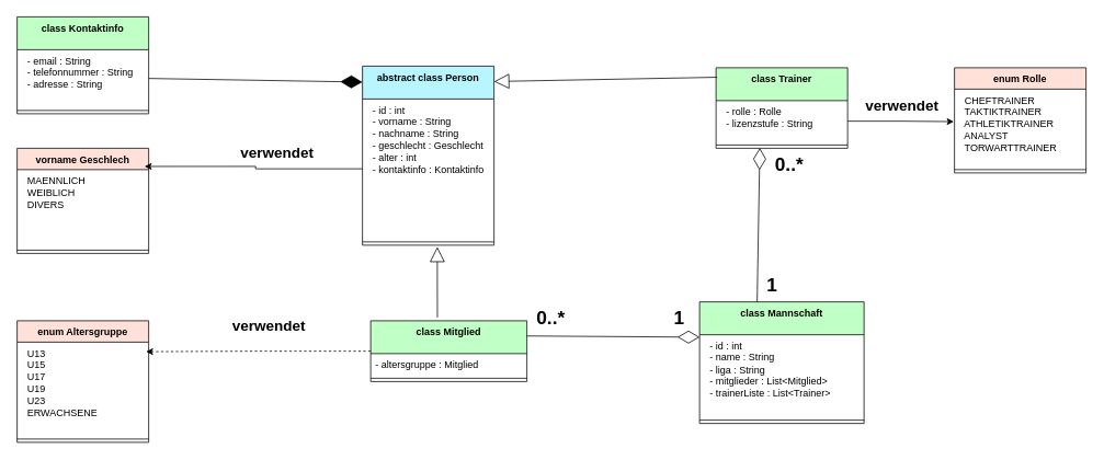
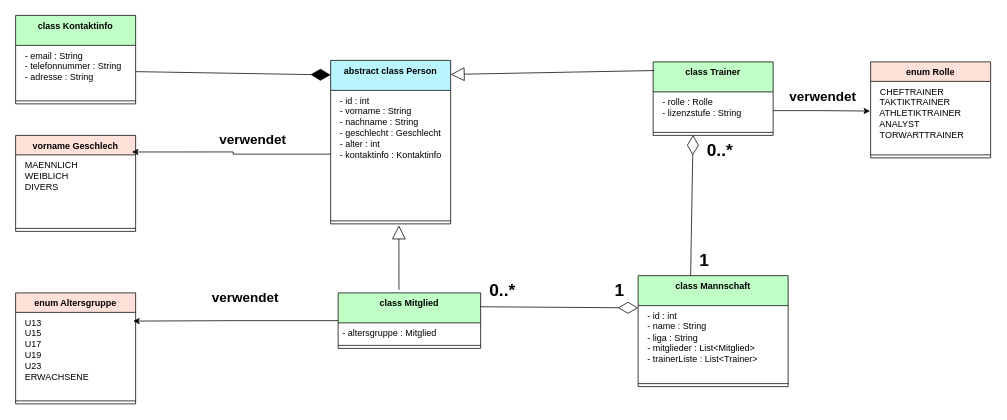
  <mxCell id="0" />
  <mxCell id="1" parent="0" />
  <mxCell id="2" value="vorname Geschlech" style="swimlane;fontStyle=1;align=center;verticalAlign=top;childLayout=stackLayout;horizontal=1;startSize=26;horizontalStack=0;resizeParent=1;resizeParentMax=0;resizeLast=0;collapsible=1;marginBottom=0;whiteSpace=wrap;html=1;fillColor=#FFE1D9;" vertex="1" parent="1"><mxGeometry x="20" y="180" width="160" height="128" as="geometry" /></mxCell>
  <mxCell id="3" value="&lt;div&gt;&amp;nbsp; MAENNLICH&lt;/div&gt;&lt;div&gt;&amp;nbsp; WEIBLICH&lt;/div&gt;&lt;div&gt;&amp;nbsp; DIVERS&lt;/div&gt;" style="text;strokeColor=none;fillColor=none;align=left;verticalAlign=top;spacingLeft=4;spacingRight=4;overflow=hidden;rotatable=0;points=[[0,0.5],[1,0.5]];portConstraint=eastwest;whiteSpace=wrap;html=1;" vertex="1" parent="2"><mxGeometry y="26" width="160" height="94" as="geometry" /></mxCell>
  <mxCell id="4" value="" style="line;strokeWidth=1;fillColor=none;align=left;verticalAlign=middle;spacingTop=-1;spacingLeft=3;spacingRight=3;rotatable=0;labelPosition=right;points=[];portConstraint=eastwest;strokeColor=inherit;" vertex="1" parent="2"><mxGeometry y="120" width="160" height="8" as="geometry" /></mxCell>
  <mxCell id="5" value="enum Altersgruppe" style="swimlane;fontStyle=1;align=center;verticalAlign=top;childLayout=stackLayout;horizontal=1;startSize=26;horizontalStack=0;resizeParent=1;resizeParentMax=0;resizeLast=0;collapsible=1;marginBottom=0;whiteSpace=wrap;html=1;fillColor=#FFE1D9;" vertex="1" parent="1"><mxGeometry x="20" y="390" width="160" height="148" as="geometry" /></mxCell>
  <mxCell id="6" value="&lt;div&gt;&amp;nbsp; U13&lt;/div&gt;&lt;div&gt;&amp;nbsp; U15&lt;/div&gt;&lt;div&gt;&amp;nbsp; U17&lt;/div&gt;&lt;div&gt;&amp;nbsp; U19&lt;/div&gt;&lt;div&gt;&amp;nbsp; U23&lt;/div&gt;&lt;div&gt;&amp;nbsp; ERWACHSENE&lt;/div&gt;" style="text;strokeColor=none;fillColor=none;align=left;verticalAlign=top;spacingLeft=4;spacingRight=4;overflow=hidden;rotatable=0;points=[[0,0.5],[1,0.5]];portConstraint=eastwest;whiteSpace=wrap;html=1;" vertex="1" parent="5"><mxGeometry y="26" width="160" height="114" as="geometry" /></mxCell>
  <mxCell id="7" value="" style="line;strokeWidth=1;fillColor=none;align=left;verticalAlign=middle;spacingTop=-1;spacingLeft=3;spacingRight=3;rotatable=0;labelPosition=right;points=[];portConstraint=eastwest;strokeColor=inherit;" vertex="1" parent="5"><mxGeometry y="140" width="160" height="8" as="geometry" /></mxCell>
  <mxCell id="8" value="enum Rolle" style="swimlane;fontStyle=1;align=center;verticalAlign=top;childLayout=stackLayout;horizontal=1;startSize=26;horizontalStack=0;resizeParent=1;resizeParentMax=0;resizeLast=0;collapsible=1;marginBottom=0;whiteSpace=wrap;html=1;fillColor=#FFE1D9;" vertex="1" parent="1"><mxGeometry x="1160" y="82" width="160" height="128" as="geometry" /></mxCell>
  <mxCell id="9" value="&lt;div&gt;&amp;nbsp; CHEFTRAINER&lt;/div&gt;&lt;div&gt;&amp;nbsp; TAKTIKTRAINER&lt;/div&gt;&lt;div&gt;&amp;nbsp; ATHLETIKTRAINER&lt;/div&gt;&lt;div&gt;&amp;nbsp; ANALYST&lt;/div&gt;&lt;div&gt;&amp;nbsp; TORWARTTRAINER&lt;/div&gt;" style="text;strokeColor=none;fillColor=none;align=left;verticalAlign=top;spacingLeft=4;spacingRight=4;overflow=hidden;rotatable=0;points=[[0,0.5],[1,0.5]];portConstraint=eastwest;whiteSpace=wrap;html=1;" vertex="1" parent="8"><mxGeometry y="26" width="160" height="94" as="geometry" /></mxCell>
  <mxCell id="10" value="" style="line;strokeWidth=1;fillColor=none;align=left;verticalAlign=middle;spacingTop=-1;spacingLeft=3;spacingRight=3;rotatable=0;labelPosition=right;points=[];portConstraint=eastwest;strokeColor=inherit;" vertex="1" parent="8"><mxGeometry y="120" width="160" height="8" as="geometry" /></mxCell>
  <mxCell id="11" value="class Kontaktinfo" style="swimlane;fontStyle=1;align=center;verticalAlign=top;childLayout=stackLayout;horizontal=1;startSize=40;horizontalStack=0;resizeParent=1;resizeParentMax=0;resizeLast=0;collapsible=1;marginBottom=0;whiteSpace=wrap;html=1;fillColor=#C0FFC5;" vertex="1" parent="1"><mxGeometry x="20" y="20" width="160" height="118" as="geometry" /></mxCell>
  <mxCell id="12" value="&lt;div&gt;&amp;nbsp; - email : String&lt;/div&gt;&lt;div&gt;&amp;nbsp; - telefonnummer : String&lt;/div&gt;&lt;div&gt;&amp;nbsp; - adresse : String&lt;/div&gt;" style="text;strokeColor=none;fillColor=none;align=left;verticalAlign=top;spacingLeft=4;spacingRight=4;overflow=hidden;rotatable=0;points=[[0,0.5],[1,0.5]];portConstraint=eastwest;whiteSpace=wrap;html=1;" vertex="1" parent="11"><mxGeometry y="40" width="160" height="70" as="geometry" /></mxCell>
  <mxCell id="13" value="" style="line;strokeWidth=1;fillColor=none;align=left;verticalAlign=middle;spacingTop=-1;spacingLeft=3;spacingRight=3;rotatable=0;labelPosition=right;points=[];portConstraint=eastwest;strokeColor=inherit;" vertex="1" parent="11"><mxGeometry y="110" width="160" height="8" as="geometry" /></mxCell>
  <mxCell id="14" value="abstract class Person" style="swimlane;fontStyle=1;align=center;verticalAlign=top;childLayout=stackLayout;horizontal=1;startSize=40;horizontalStack=0;resizeParent=1;resizeParentMax=0;resizeLast=0;collapsible=1;marginBottom=0;whiteSpace=wrap;html=1;fillColor=#B8F5FF;" vertex="1" parent="1"><mxGeometry x="440" y="80" width="160" height="218" as="geometry" /></mxCell>
  <mxCell id="15" value="&lt;div&gt;&amp;nbsp; - id : int&lt;/div&gt;&lt;div&gt;&amp;nbsp; - vorname : String&lt;/div&gt;&lt;div&gt;&amp;nbsp; - nachname : String&lt;/div&gt;&lt;div&gt;&amp;nbsp; - geschlecht : Geschlecht&lt;/div&gt;&lt;div&gt;&amp;nbsp; - alter : int&lt;/div&gt;&lt;div&gt;&amp;nbsp; - kontaktinfo : Kontaktinfo&lt;/div&gt;" style="text;strokeColor=none;fillColor=none;align=left;verticalAlign=top;spacingLeft=4;spacingRight=4;overflow=hidden;rotatable=0;points=[[0,0.5],[1,0.5]];portConstraint=eastwest;whiteSpace=wrap;html=1;" vertex="1" parent="14"><mxGeometry y="40" width="160" height="170" as="geometry" /></mxCell>
  <mxCell id="16" value="" style="line;strokeWidth=1;fillColor=none;align=left;verticalAlign=middle;spacingTop=-1;spacingLeft=3;spacingRight=3;rotatable=0;labelPosition=right;points=[];portConstraint=eastwest;strokeColor=inherit;" vertex="1" parent="14"><mxGeometry y="210" width="160" height="8" as="geometry" /></mxCell>
  <mxCell id="17" value="class Mitglied" style="swimlane;fontStyle=1;align=center;verticalAlign=top;childLayout=stackLayout;horizontal=1;startSize=40;horizontalStack=0;resizeParent=1;resizeParentMax=0;resizeLast=0;collapsible=1;marginBottom=0;whiteSpace=wrap;html=1;fillColor=#C0FFC5;" vertex="1" parent="1"><mxGeometry x="450" y="390" width="190" height="74" as="geometry" /></mxCell>
  <mxCell id="18" value="- altersgruppe : Mitglied" style="text;strokeColor=none;fillColor=none;align=left;verticalAlign=top;spacingLeft=4;spacingRight=4;overflow=hidden;rotatable=0;points=[[0,0.5],[1,0.5]];portConstraint=eastwest;whiteSpace=wrap;html=1;" vertex="1" parent="17"><mxGeometry y="40" width="190" height="26" as="geometry" /></mxCell>
  <mxCell id="19" value="" style="line;strokeWidth=1;fillColor=none;align=left;verticalAlign=middle;spacingTop=-1;spacingLeft=3;spacingRight=3;rotatable=0;labelPosition=right;points=[];portConstraint=eastwest;strokeColor=inherit;" vertex="1" parent="17"><mxGeometry y="66" width="190" height="8" as="geometry" /></mxCell>
  <mxCell id="20" value="class Mannschaft" style="swimlane;fontStyle=1;align=center;verticalAlign=top;childLayout=stackLayout;horizontal=1;startSize=40;horizontalStack=0;resizeParent=1;resizeParentMax=0;resizeLast=0;collapsible=1;marginBottom=0;whiteSpace=wrap;html=1;fillColor=#C0FFC5;" vertex="1" parent="1"><mxGeometry x="850" y="367" width="200" height="148" as="geometry" /></mxCell>
  <mxCell id="21" value="&lt;div&gt;&amp;nbsp; - id : int&lt;/div&gt;&lt;div&gt;&amp;nbsp; - name : String&lt;/div&gt;&lt;div&gt;&amp;nbsp; - liga : String&lt;/div&gt;&lt;div&gt;&amp;nbsp; - mitglieder : List&amp;lt;Mitglied&amp;gt;&lt;/div&gt;&lt;div&gt;&amp;nbsp; - trainerListe : List&amp;lt;Trainer&amp;gt;&lt;/div&gt;" style="text;strokeColor=none;fillColor=none;align=left;verticalAlign=top;spacingLeft=4;spacingRight=4;overflow=hidden;rotatable=0;points=[[0,0.5],[1,0.5]];portConstraint=eastwest;whiteSpace=wrap;html=1;" vertex="1" parent="20"><mxGeometry y="40" width="200" height="100" as="geometry" /></mxCell>
  <mxCell id="22" value="" style="line;strokeWidth=1;fillColor=none;align=left;verticalAlign=middle;spacingTop=-1;spacingLeft=3;spacingRight=3;rotatable=0;labelPosition=right;points=[];portConstraint=eastwest;strokeColor=inherit;" vertex="1" parent="20"><mxGeometry y="140" width="200" height="8" as="geometry" /></mxCell>
  <mxCell id="23" value="class Trainer" style="swimlane;fontStyle=1;align=center;verticalAlign=top;childLayout=stackLayout;horizontal=1;startSize=40;horizontalStack=0;resizeParent=1;resizeParentMax=0;resizeLast=0;collapsible=1;marginBottom=0;whiteSpace=wrap;html=1;fillColor=#C0FFC5;" vertex="1" parent="1"><mxGeometry x="870" y="82" width="160" height="98" as="geometry" /></mxCell>
  <mxCell id="24" value="&lt;div&gt;&amp;nbsp; - rolle : Rolle&lt;/div&gt;&lt;div&gt;&amp;nbsp; - lizenzstufe : String&lt;/div&gt;" style="text;strokeColor=none;fillColor=none;align=left;verticalAlign=top;spacingLeft=4;spacingRight=4;overflow=hidden;rotatable=0;points=[[0,0.5],[1,0.5]];portConstraint=eastwest;whiteSpace=wrap;html=1;" vertex="1" parent="23"><mxGeometry y="40" width="160" height="50" as="geometry" /></mxCell>
  <mxCell id="25" value="" style="line;strokeWidth=1;fillColor=none;align=left;verticalAlign=middle;spacingTop=-1;spacingLeft=3;spacingRight=3;rotatable=0;labelPosition=right;points=[];portConstraint=eastwest;strokeColor=inherit;" vertex="1" parent="23"><mxGeometry y="90" width="160" height="8" as="geometry" /></mxCell>
  <mxCell id="26" value="" style="endArrow=diamondThin;endFill=1;endSize=24;html=1;rounded=0;exitX=1;exitY=0.5;exitDx=0;exitDy=0;entryX=0;entryY=0.089;entryDx=0;entryDy=0;entryPerimeter=0;" edge="1" parent="1" source="12" target="14"><mxGeometry width="160" relative="1" as="geometry"><mxPoint x="340" y="250" as="sourcePoint" /><mxPoint x="500" y="250" as="targetPoint" /></mxGeometry></mxCell>
  <mxCell id="27" value="" style="endArrow=block;endSize=16;endFill=0;html=1;rounded=0;exitX=0.427;exitY=-0.054;exitDx=0;exitDy=0;exitPerimeter=0;" edge="1" parent="1" source="17"><mxGeometry width="160" relative="1" as="geometry"><mxPoint x="340" y="250" as="sourcePoint" /><mxPoint x="531" y="300" as="targetPoint" /></mxGeometry></mxCell>
  <mxCell id="28" value="" style="endArrow=block;endSize=16;endFill=0;html=1;rounded=0;exitX=0.008;exitY=0.118;exitDx=0;exitDy=0;exitPerimeter=0;entryX=1;entryY=0.086;entryDx=0;entryDy=0;entryPerimeter=0;" edge="1" parent="1" source="23" target="14"><mxGeometry width="160" relative="1" as="geometry"><mxPoint x="701" y="186" as="sourcePoint" /><mxPoint x="620" y="128" as="targetPoint" /></mxGeometry></mxCell>
  <mxCell id="29" style="edgeStyle=orthogonalEdgeStyle;rounded=0;orthogonalLoop=1;jettySize=auto;html=1;entryX=0.969;entryY=-0.041;entryDx=0;entryDy=0;entryPerimeter=0;" edge="1" parent="1" source="15" target="3"><mxGeometry relative="1" as="geometry"><mxPoint x="200" y="204" as="targetPoint" /></mxGeometry></mxCell>
- <mxCell id="30" style="edgeStyle=orthogonalEdgeStyle;rounded=0;orthogonalLoop=1;jettySize=auto;html=1;entryX=0.98;entryY=0.102;entryDx=0;entryDy=0;entryPerimeter=0;dashed=1;" edge="1" parent="1" source="17" target="6"><mxGeometry relative="1" as="geometry" /></mxCell>
+ <mxCell id="30" style="edgeStyle=orthogonalEdgeStyle;rounded=0;orthogonalLoop=1;jettySize=auto;html=1;entryX=0.98;entryY=0.102;entryDx=0;entryDy=0;entryPerimeter=0;" edge="1" parent="1" source="17" target="6"><mxGeometry relative="1" as="geometry" /></mxCell>
  <mxCell id="31" style="edgeStyle=orthogonalEdgeStyle;rounded=0;orthogonalLoop=1;jettySize=auto;html=1;entryX=-0.005;entryY=0.421;entryDx=0;entryDy=0;entryPerimeter=0;" edge="1" parent="1" source="24" target="9"><mxGeometry relative="1" as="geometry" /></mxCell>
  <mxCell id="32" value="" style="endArrow=diamondThin;endFill=0;endSize=24;html=1;rounded=0;exitX=1;exitY=0.25;exitDx=0;exitDy=0;entryX=0;entryY=0.03;entryDx=0;entryDy=0;entryPerimeter=0;" edge="1" parent="1" source="17" target="21"><mxGeometry width="160" relative="1" as="geometry"><mxPoint x="740" y="250" as="sourcePoint" /><mxPoint x="900" y="250" as="targetPoint" /></mxGeometry></mxCell>
  <mxCell id="33" value="" style="endArrow=diamondThin;endFill=0;endSize=24;html=1;rounded=0;exitX=1;exitY=0.25;exitDx=0;exitDy=0;entryX=0.333;entryY=0.95;entryDx=0;entryDy=0;entryPerimeter=0;" edge="1" parent="1" target="25"><mxGeometry width="160" relative="1" as="geometry"><mxPoint x="920" y="367" as="sourcePoint" /><mxPoint x="1130" y="368" as="targetPoint" /></mxGeometry></mxCell>
  <mxCell id="34" value="1" style="text;whiteSpace=wrap;strokeWidth=5;fontSize=23;fontStyle=1" vertex="1" parent="1"><mxGeometry x="817" y="367" width="20" height="40" as="geometry" /></mxCell>
  <mxCell id="35" value="0..*" style="text;whiteSpace=wrap;strokeWidth=5;fontSize=23;fontStyle=1" vertex="1" parent="1"><mxGeometry x="650" y="367" width="50" height="40" as="geometry" /></mxCell>
  <mxCell id="36" value="1" style="text;whiteSpace=wrap;strokeWidth=5;fontSize=23;fontStyle=1" vertex="1" parent="1"><mxGeometry x="930" y="327" width="20" height="40" as="geometry" /></mxCell>
  <mxCell id="37" value="0..*" style="text;whiteSpace=wrap;strokeWidth=5;fontSize=23;fontStyle=1" vertex="1" parent="1"><mxGeometry x="940" y="180" width="50" height="40" as="geometry" /></mxCell>
  <mxCell id="38" value="verwendet" style="text;whiteSpace=wrap;fontStyle=1;fontSize=18;" vertex="1" parent="1"><mxGeometry x="290" y="169" width="100" height="40" as="geometry" /></mxCell>
  <mxCell id="39" value="verwendet" style="text;whiteSpace=wrap;fontStyle=1;fontSize=18;" vertex="1" parent="1"><mxGeometry x="1050" y="111" width="100" height="40" as="geometry" /></mxCell>
  <mxCell id="40" value="verwendet" style="text;whiteSpace=wrap;fontStyle=1;fontSize=18;" vertex="1" parent="1"><mxGeometry x="280" y="380" width="100" height="40" as="geometry" /></mxCell>
